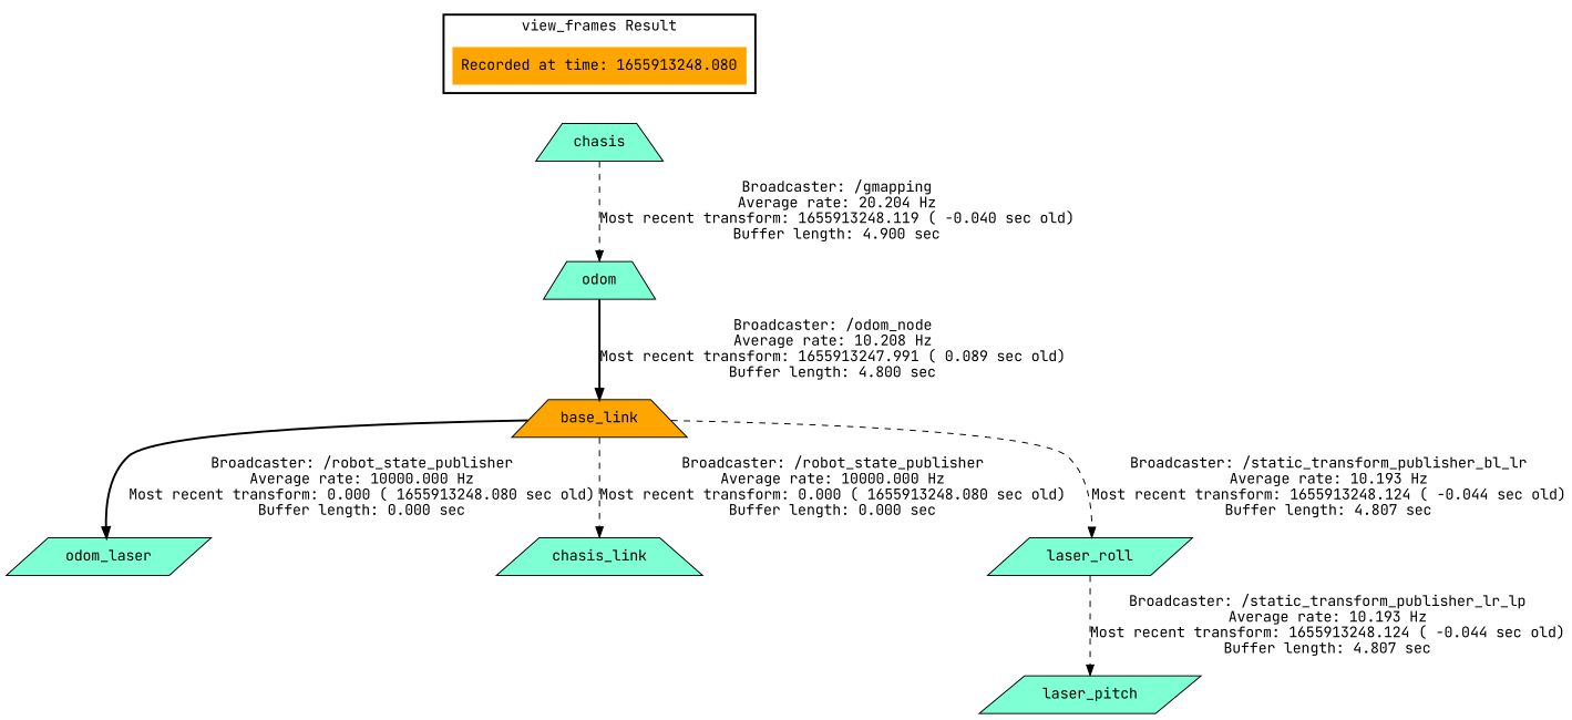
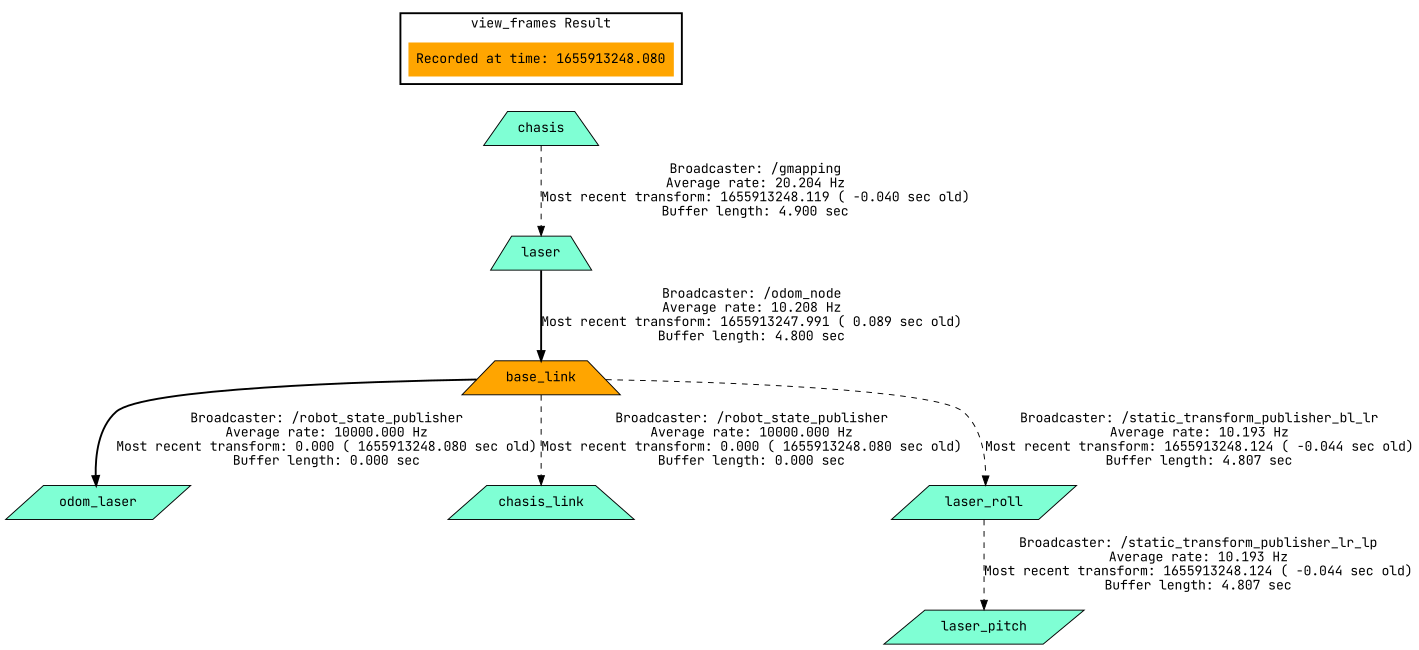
  digraph {
    fontname="JetBrains Mono"
    node [fillcolor=aquamarine fontname="JetBrains Mono" shape=trapezium style=filled]
    edge [fontname="JetBrains Mono" style=dashed]
    "Recorded at time: 1655913248.080" [fillcolor=orange shape=plaintext]
    n2 [label=chasis]
    base_link [fillcolor=orange]
    n4 [label=odom_laser shape=parallelogram]
    chasis_link
    laser_roll [shape=parallelogram]
    laser_pitch [shape=parallelogram]
-   odom
+   odom [label=laser]
    subgraph cluster_1 {
      color=black
      label="view_frames Result"
      style=bold
      "Recorded at time: 1655913248.080"
    }
    "Recorded at time: 1655913248.080" -> n2 [style=invis]
    n2 -> odom [label="Broadcaster: /gmapping\nAverage rate: 20.204 Hz\nMost recent transform: 1655913248.119 ( -0.040 sec old)\nBuffer length: 4.900 sec\n"]
    base_link -> n4 [label="Broadcaster: /robot_state_publisher\nAverage rate: 10000.000 Hz\nMost recent transform: 0.000 ( 1655913248.080 sec old)\nBuffer length: 0.000 sec\n" style=bold]
    base_link -> chasis_link [label="Broadcaster: /robot_state_publisher\nAverage rate: 10000.000 Hz\nMost recent transform: 0.000 ( 1655913248.080 sec old)\nBuffer length: 0.000 sec\n"]
    base_link -> laser_roll [label="Broadcaster: /static_transform_publisher_bl_lr\nAverage rate: 10.193 Hz\nMost recent transform: 1655913248.124 ( -0.044 sec old)\nBuffer length: 4.807 sec\n"]
    laser_roll -> laser_pitch [label="Broadcaster: /static_transform_publisher_lr_lp\nAverage rate: 10.193 Hz\nMost recent transform: 1655913248.124 ( -0.044 sec old)\nBuffer length: 4.807 sec\n"]
    odom -> base_link [label="Broadcaster: /odom_node\nAverage rate: 10.208 Hz\nMost recent transform: 1655913247.991 ( 0.089 sec old)\nBuffer length: 4.800 sec\n" style=bold]
  }
